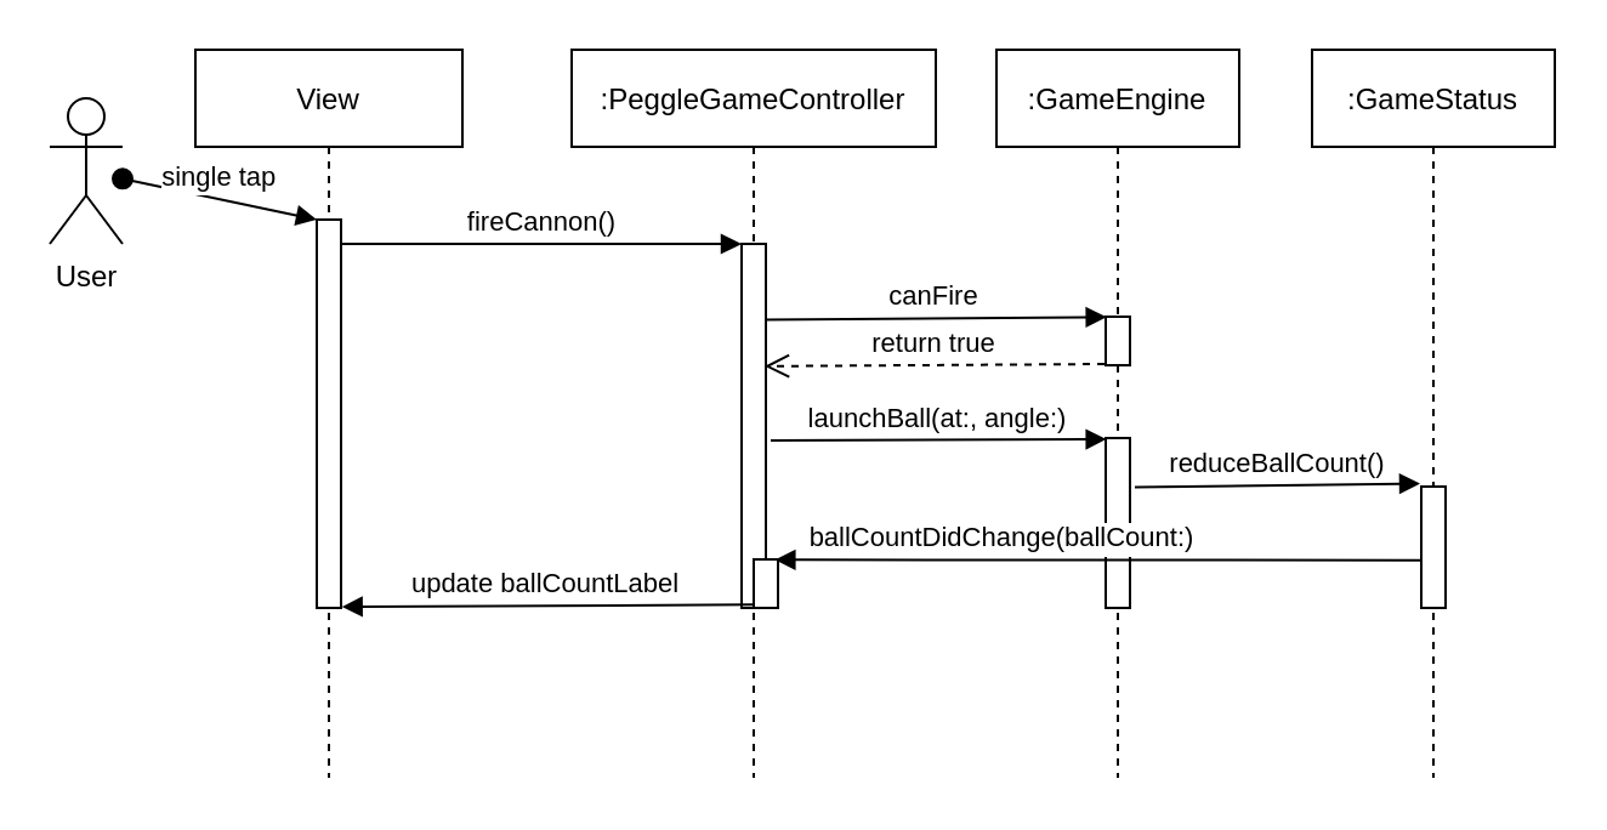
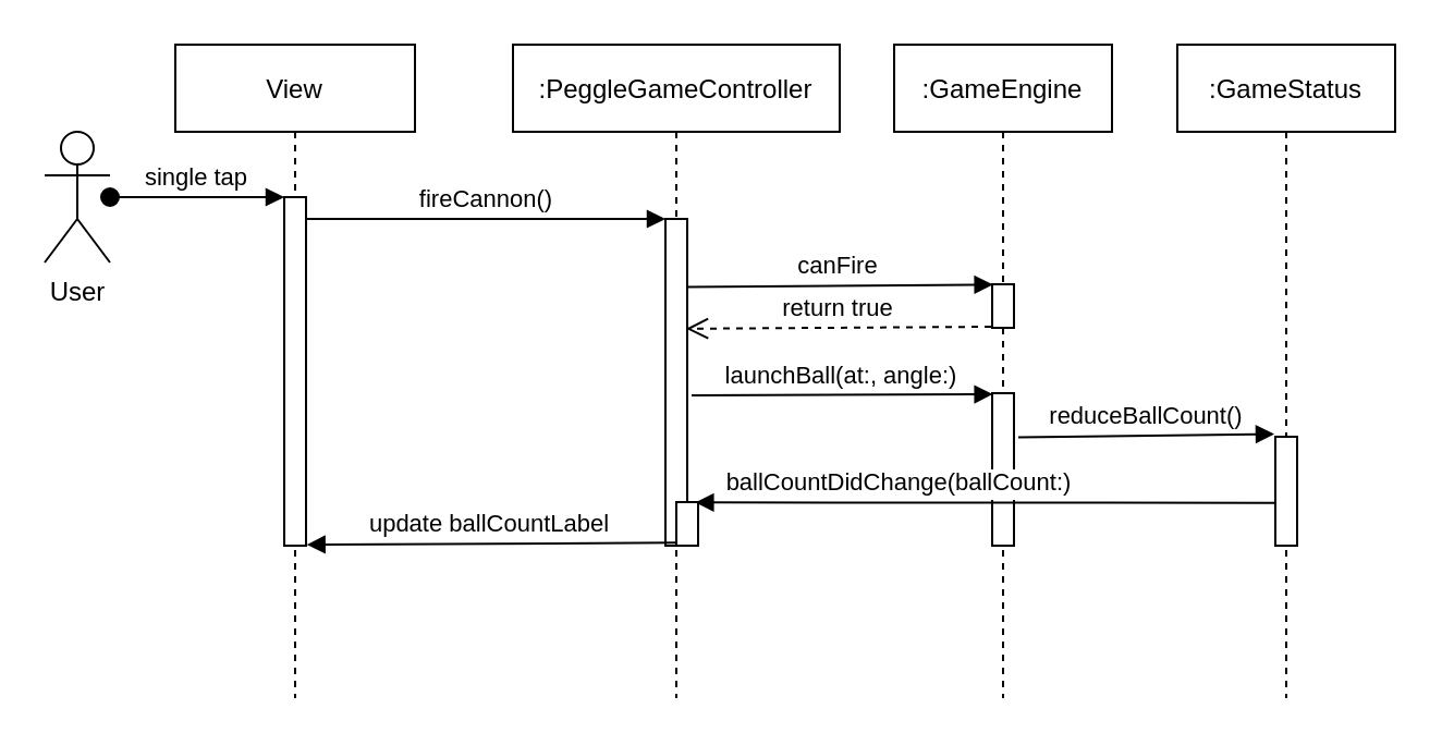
  <mxCell id="0" />
  <mxCell id="1" parent="0" />
  <mxCell id="2" value="View" style="shape=umlLifeline;perimeter=lifelinePerimeter;container=1;collapsible=0;recursiveResize=0;rounded=0;shadow=0;strokeWidth=1;" vertex="1" parent="1"><mxGeometry x="80" y="20" width="110" height="300" as="geometry" /></mxCell>
  <mxCell id="3" value="" style="points=[];perimeter=orthogonalPerimeter;rounded=0;shadow=0;strokeWidth=1;" vertex="1" parent="2"><mxGeometry x="50" y="70" width="10" height="160" as="geometry" /></mxCell>
  <mxCell id="4" value=":PeggleGameController" style="shape=umlLifeline;perimeter=lifelinePerimeter;container=0;collapsible=0;recursiveResize=0;rounded=0;shadow=0;strokeWidth=1;" vertex="1" parent="1"><mxGeometry x="235" y="20" width="150" height="300" as="geometry" /></mxCell>
  <mxCell id="5" value="fireCannon()" style="verticalAlign=bottom;endArrow=block;entryX=0;entryY=0;shadow=0;strokeWidth=1;" edge="1" parent="1" source="3" target="8"><mxGeometry relative="1" as="geometry"><mxPoint x="235" y="100" as="sourcePoint" /></mxGeometry></mxCell>
- <mxCell id="6" value="User" style="shape=umlActor;verticalLabelPosition=bottom;verticalAlign=top;html=1;" vertex="1" parent="1"><mxGeometry x="20" y="40" width="30" height="60" as="geometry" /></mxCell>
+ <mxCell id="6" value="User" style="shape=umlActor;verticalLabelPosition=bottom;verticalAlign=top;html=1;" vertex="1" parent="1"><mxGeometry x="20" y="60" width="30" height="60" as="geometry" /></mxCell>
  <mxCell id="7" value="single tap" style="verticalAlign=bottom;startArrow=oval;endArrow=block;startSize=8;shadow=0;strokeWidth=1;" edge="1" parent="1" target="3" source="6"><mxGeometry relative="1" as="geometry"><mxPoint x="65" y="90" as="sourcePoint" /></mxGeometry></mxCell>
  <mxCell id="8" value="" style="points=[];perimeter=orthogonalPerimeter;rounded=0;shadow=0;strokeWidth=1;" vertex="1" parent="1"><mxGeometry x="305" y="100" width="10" height="150" as="geometry" /></mxCell>
  <mxCell id="9" value=":GameEngine" style="shape=umlLifeline;perimeter=lifelinePerimeter;container=0;collapsible=0;recursiveResize=0;rounded=0;shadow=0;strokeWidth=1;" vertex="1" parent="1"><mxGeometry x="410" y="20" width="100" height="300" as="geometry" /></mxCell>
  <mxCell id="10" value="" style="points=[];perimeter=orthogonalPerimeter;rounded=0;shadow=0;strokeWidth=1;" vertex="1" parent="1"><mxGeometry x="455" y="130" width="10" height="20" as="geometry" /></mxCell>
  <mxCell id="11" value="canFire" style="verticalAlign=bottom;endArrow=block;shadow=0;strokeWidth=1;entryX=0.033;entryY=0.007;entryDx=0;entryDy=0;entryPerimeter=0;exitX=0.95;exitY=0.208;exitDx=0;exitDy=0;exitPerimeter=0;" edge="1" parent="1" source="8" target="10"><mxGeometry relative="1" as="geometry"><mxPoint x="317" y="131" as="sourcePoint" /><mxPoint x="450" y="130" as="targetPoint" /></mxGeometry></mxCell>
  <mxCell id="12" value="return true" style="verticalAlign=bottom;endArrow=open;dashed=1;endSize=8;exitX=-0.05;exitY=0.975;shadow=0;strokeWidth=1;exitDx=0;exitDy=0;exitPerimeter=0;entryX=0.95;entryY=0.336;entryDx=0;entryDy=0;entryPerimeter=0;" edge="1" parent="1" source="10" target="8"><mxGeometry relative="1" as="geometry"><mxPoint x="320" y="150" as="targetPoint" /><mxPoint x="455" y="169.58" as="sourcePoint" /></mxGeometry></mxCell>
  <mxCell id="13" value="" style="points=[];perimeter=orthogonalPerimeter;rounded=0;shadow=0;strokeWidth=1;" vertex="1" parent="1"><mxGeometry x="455" y="180" width="10" height="70" as="geometry" /></mxCell>
  <mxCell id="14" value="launchBall(at:, angle:)" style="verticalAlign=bottom;endArrow=block;shadow=0;strokeWidth=1;entryX=0.033;entryY=0.007;entryDx=0;entryDy=0;entryPerimeter=0;" edge="1" parent="1" target="13"><mxGeometry relative="1" as="geometry"><mxPoint x="317" y="181" as="sourcePoint" /><mxPoint x="450" y="180" as="targetPoint" /></mxGeometry></mxCell>
  <mxCell id="15" value=":GameStatus" style="shape=umlLifeline;perimeter=lifelinePerimeter;container=0;collapsible=0;recursiveResize=0;rounded=0;shadow=0;strokeWidth=1;" vertex="1" parent="1"><mxGeometry x="540" y="20" width="100" height="300" as="geometry" /></mxCell>
  <mxCell id="16" value="reduceBallCount()" style="verticalAlign=bottom;endArrow=block;shadow=0;strokeWidth=1;entryX=-0.05;entryY=-0.025;entryDx=0;entryDy=0;entryPerimeter=0;exitX=1.2;exitY=0.29;exitDx=0;exitDy=0;exitPerimeter=0;" edge="1" parent="1" source="13" target="17"><mxGeometry relative="1" as="geometry"><mxPoint x="465" y="199" as="sourcePoint" /><mxPoint x="570" y="200" as="targetPoint" /></mxGeometry></mxCell>
  <mxCell id="17" value="" style="points=[];perimeter=orthogonalPerimeter;rounded=0;shadow=0;strokeWidth=1;" vertex="1" parent="1"><mxGeometry x="585" y="200" width="10" height="50" as="geometry" /></mxCell>
  <mxCell id="18" value="ballCountDidChange(ballCount:)" style="verticalAlign=bottom;endArrow=block;entryX=0.867;entryY=0.007;shadow=0;strokeWidth=1;exitX=-0.05;exitY=0.607;exitDx=0;exitDy=0;exitPerimeter=0;entryDx=0;entryDy=0;entryPerimeter=0;" edge="1" parent="1" source="17" target="19"><mxGeometry x="0.294" relative="1" as="geometry"><mxPoint x="575" y="229.58" as="sourcePoint" /><mxPoint x="410" y="229.58" as="targetPoint" /><mxPoint as="offset" /></mxGeometry></mxCell>
  <mxCell id="19" value="" style="points=[];perimeter=orthogonalPerimeter;rounded=0;shadow=0;strokeWidth=1;" vertex="1" parent="1"><mxGeometry x="310" y="230" width="10" height="20" as="geometry" /></mxCell>
  <mxCell id="20" value="update ballCountLabel" style="verticalAlign=bottom;endArrow=block;entryX=1.033;entryY=0.997;shadow=0;strokeWidth=1;exitX=-0.05;exitY=0.933;exitDx=0;exitDy=0;exitPerimeter=0;entryDx=0;entryDy=0;entryPerimeter=0;" edge="1" parent="1" source="19" target="3"><mxGeometry relative="1" as="geometry"><mxPoint x="295" y="250" as="sourcePoint" /><mxPoint x="130" y="250" as="targetPoint" /></mxGeometry></mxCell>
